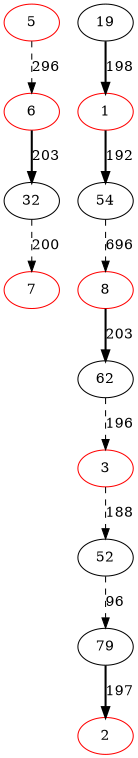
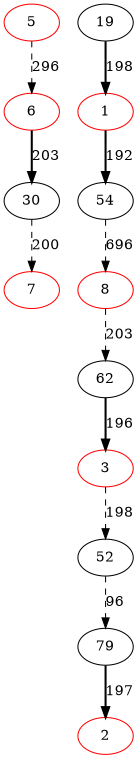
  digraph {
    node [color=red]
    edge [style=dashed]
    5
    6
-   30 [color=black label=32]
+   30 [color=black]
    7
    19 [color=black]
    1
    54 [color=black]
    8
    62 [color=black]
    3
    52 [color=black]
    79 [color=black]
    2
    5 -> 6 [label=296]
    6 -> 30 [label=203 style=bold]
    30 -> 7 [label=200]
    19 -> 1 [label=198 style=bold]
    1 -> 54 [label=192 style=bold]
    54 -> 8 [label=696]
-   8 -> 62 [label=203 style=bold]
-   62 -> 3 [label=196]
-   3 -> 52 [label=188]
+   8 -> 62 [label=203]
+   62 -> 3 [label=196 style=bold]
+   3 -> 52 [label=198]
    52 -> 79 [label=96]
    79 -> 2 [label=197 style=bold]
  }
